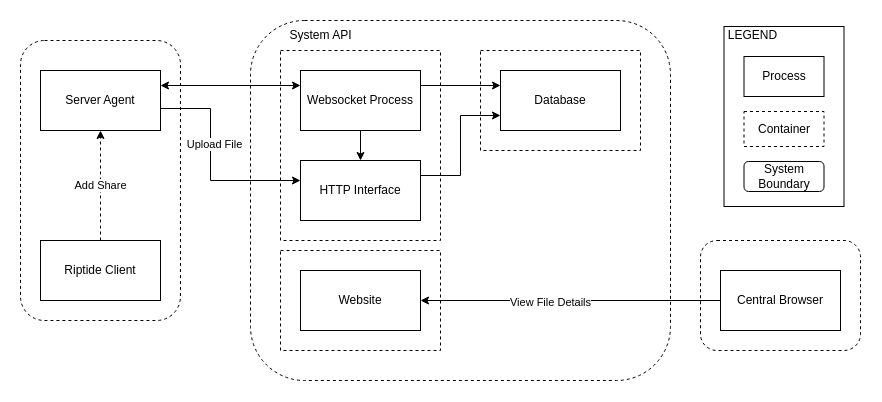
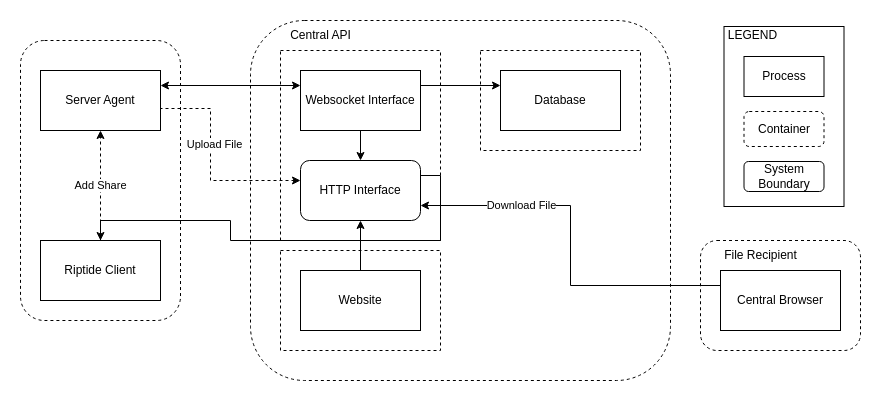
  <mxCell id="0" />
  <mxCell id="1" parent="0" />
  <mxCell id="2" value="" style="rounded=1;whiteSpace=wrap;html=1;dashed=1;glass=0;shadow=0;fillColor=none;" vertex="1" parent="1"><mxGeometry x="700" y="240" width="160" height="110" as="geometry" /></mxCell>
  <mxCell id="3" value="" style="rounded=1;whiteSpace=wrap;html=1;dashed=1;glass=0;shadow=0;fillColor=none;" vertex="1" parent="1"><mxGeometry x="250" y="20" width="420" height="360" as="geometry" /></mxCell>
  <mxCell id="4" value="" style="rounded=1;whiteSpace=wrap;html=1;dashed=1;fillColor=none;" vertex="1" parent="1"><mxGeometry x="20" y="40" width="160" height="280" as="geometry" /></mxCell>
  <mxCell id="5" value="" style="rounded=0;whiteSpace=wrap;html=1;dashed=1;fillColor=none;" vertex="1" parent="1"><mxGeometry x="280" y="250" width="160" height="100" as="geometry" /></mxCell>
  <mxCell id="6" value="" style="rounded=0;whiteSpace=wrap;html=1;dashed=1;fillColor=none;" vertex="1" parent="1"><mxGeometry x="480" y="50" width="160" height="100" as="geometry" /></mxCell>
  <mxCell id="7" value="" style="rounded=0;whiteSpace=wrap;html=1;dashed=1;fillColor=none;" vertex="1" parent="1"><mxGeometry x="280" y="50" width="160" height="190" as="geometry" /></mxCell>
  <mxCell id="8" style="edgeStyle=orthogonalEdgeStyle;rounded=0;orthogonalLoop=1;jettySize=auto;html=1;exitX=1;exitY=0.25;exitDx=0;exitDy=0;entryX=0;entryY=0.25;entryDx=0;entryDy=0;startArrow=classic;startFill=1;" edge="1" parent="1" source="11" target="16"><mxGeometry relative="1" as="geometry" /></mxCell>
- <mxCell id="9" style="edgeStyle=orthogonalEdgeStyle;rounded=0;orthogonalLoop=1;jettySize=auto;html=1;exitX=1;exitY=0.75;exitDx=0;exitDy=0;startArrow=none;startFill=0;" edge="1" parent="1" source="11" target="18"><mxGeometry relative="1" as="geometry"><mxPoint x="150" y="107.49" as="sourcePoint" /><mxPoint x="290" y="182.49" as="targetPoint" /><Array as="points"><mxPoint x="160" y="108" /><mxPoint x="210" y="108" /><mxPoint x="210" y="180" /></Array></mxGeometry></mxCell>
+ <mxCell id="9" style="edgeStyle=orthogonalEdgeStyle;rounded=0;orthogonalLoop=1;jettySize=auto;html=1;exitX=1;exitY=0.75;exitDx=0;exitDy=0;startArrow=none;startFill=0;dashed=1;" edge="1" parent="1" source="11" target="18"><mxGeometry relative="1" as="geometry"><mxPoint x="150" y="107.49" as="sourcePoint" /><mxPoint x="290" y="182.49" as="targetPoint" /><Array as="points"><mxPoint x="160" y="108" /><mxPoint x="210" y="108" /><mxPoint x="210" y="180" /></Array></mxGeometry></mxCell>
  <mxCell id="10" value="Upload File" style="edgeLabel;html=1;align=center;verticalAlign=middle;resizable=0;points=[];" vertex="1" connectable="0" parent="9"><mxGeometry x="0.084" relative="1" as="geometry"><mxPoint x="3" y="-27" as="offset" /></mxGeometry></mxCell>
  <mxCell id="11" value="Server Agent" style="rounded=0;whiteSpace=wrap;html=1;fillColor=none;" vertex="1" parent="1"><mxGeometry y="70" width="120" height="60" as="geometry" x="40" /></mxCell>
  <mxCell id="12" value="Add Share" style="edgeStyle=orthogonalEdgeStyle;rounded=0;orthogonalLoop=1;jettySize=auto;html=1;exitX=0.5;exitY=0;exitDx=0;exitDy=0;entryX=0.5;entryY=1;entryDx=0;entryDy=0;startArrow=none;startFill=0;dashed=1;" edge="1" parent="1" source="13" target="11"><mxGeometry relative="1" as="geometry" /></mxCell>
  <mxCell id="13" value="Riptide Client" style="rounded=0;whiteSpace=wrap;html=1;fillColor=none;" vertex="1" parent="1"><mxGeometry y="240" width="120" height="60" as="geometry" x="40" /></mxCell>
  <mxCell id="14" style="edgeStyle=orthogonalEdgeStyle;rounded=0;orthogonalLoop=1;jettySize=auto;html=1;exitX=0.5;exitY=1;exitDx=0;exitDy=0;entryX=0.5;entryY=0;entryDx=0;entryDy=0;" edge="1" parent="1" source="16" target="18"><mxGeometry relative="1" as="geometry" /></mxCell>
  <mxCell id="15" style="edgeStyle=orthogonalEdgeStyle;rounded=0;orthogonalLoop=1;jettySize=auto;html=1;exitX=1;exitY=0.25;exitDx=0;exitDy=0;entryX=0;entryY=0.25;entryDx=0;entryDy=0;startArrow=none;startFill=0;" edge="1" parent="1" source="16" target="26"><mxGeometry relative="1" as="geometry" /></mxCell>
- <mxCell id="16" value="Websocket Process" style="rounded=0;whiteSpace=wrap;html=1;fillColor=none;" vertex="1" parent="1"><mxGeometry x="300" y="70" width="120" height="60" as="geometry" /></mxCell>
- <mxCell id="17" style="edgeStyle=orthogonalEdgeStyle;rounded=0;orthogonalLoop=1;jettySize=auto;html=1;exitX=1;exitY=0.25;exitDx=0;exitDy=0;entryX=0;entryY=0.75;entryDx=0;entryDy=0;startArrow=none;startFill=0;" edge="1" parent="1" source="18" target="26"><mxGeometry relative="1" as="geometry" /></mxCell>
- <mxCell id="18" value="HTTP Interface" style="rounded=0;whiteSpace=wrap;html=1;fillColor=none;" vertex="1" parent="1"><mxGeometry x="300" y="160" width="120" height="60" as="geometry" /></mxCell>
+ <mxCell id="16" value="Websocket Interface" style="rounded=0;whiteSpace=wrap;html=1;fillColor=none;" vertex="1" parent="1"><mxGeometry x="300" y="70" width="120" height="60" as="geometry" /></mxCell>
+ <mxCell id="17" style="edgeStyle=orthogonalEdgeStyle;rounded=0;orthogonalLoop=1;jettySize=auto;html=1;exitX=1;exitY=0.25;exitDx=0;exitDy=0;startArrow=none;startFill=0;" edge="1" parent="1" source="18" target="13"><mxGeometry relative="1" as="geometry" /></mxCell>
+ <mxCell id="18" value="HTTP Interface" style="whiteSpace=wrap;html=1;fillColor=none;rounded=1;" vertex="1" parent="1"><mxGeometry x="300" y="160" width="120" height="60" as="geometry" /></mxCell>
+ <mxCell id="19" style="edgeStyle=orthogonalEdgeStyle;rounded=0;orthogonalLoop=1;jettySize=auto;html=1;exitX=0.5;exitY=0;exitDx=0;exitDy=0;entryX=0.5;entryY=1;entryDx=0;entryDy=0;startArrow=none;startFill=0;" edge="1" parent="1" source="20" target="18"><mxGeometry relative="1" as="geometry" /></mxCell>
  <mxCell id="20" value="Website" style="rounded=0;whiteSpace=wrap;html=1;fillColor=none;" vertex="1" parent="1"><mxGeometry x="300" y="270" width="120" height="60" as="geometry" /></mxCell>
- <mxCell id="21" style="edgeStyle=orthogonalEdgeStyle;rounded=0;orthogonalLoop=1;jettySize=auto;html=1;exitX=0;exitY=0.5;exitDx=0;exitDy=0;entryX=1;entryY=0.5;entryDx=0;entryDy=0;startArrow=none;startFill=0;" edge="1" parent="1" source="25" target="20"><mxGeometry relative="1" as="geometry" /></mxCell>
- <mxCell id="22" value="View File Details" style="edgeLabel;html=1;align=center;verticalAlign=middle;resizable=0;points=[];" vertex="1" connectable="0" parent="21"><mxGeometry x="0.138" y="1" relative="1" as="geometry"><mxPoint as="offset" /></mxGeometry></mxCell>
+ <mxCell id="23" style="edgeStyle=orthogonalEdgeStyle;rounded=0;orthogonalLoop=1;jettySize=auto;html=1;exitX=0;exitY=0.25;exitDx=0;exitDy=0;entryX=1;entryY=0.75;entryDx=0;entryDy=0;startArrow=none;startFill=0;" edge="1" parent="1" source="25" target="18"><mxGeometry relative="1" as="geometry" /></mxCell>
+ <mxCell id="24" value="Download File" style="edgeLabel;html=1;align=center;verticalAlign=middle;resizable=0;points=[];" vertex="1" connectable="0" parent="23"><mxGeometry x="0.331" y="-1" relative="1" as="geometry"><mxPoint x="-27" as="offset" /></mxGeometry></mxCell>
  <mxCell id="25" value="Central Browser" style="rounded=0;whiteSpace=wrap;html=1;fillColor=none;" vertex="1" parent="1"><mxGeometry x="720" y="270" width="120" height="60" as="geometry" /></mxCell>
  <mxCell id="26" value="Database" style="rounded=0;whiteSpace=wrap;html=1;fillColor=none;" vertex="1" parent="1"><mxGeometry x="500" y="70" width="120" height="60" as="geometry" /></mxCell>
- <mxCell id="27" value="System API" style="text;html=1;align=center;verticalAlign=middle;resizable=0;points=[];autosize=1;strokeColor=none;fillColor=none;" vertex="1" parent="1"><mxGeometry x="280" y="20" width="80" height="30" as="geometry" /></mxCell>
+ <mxCell id="27" value="Central API" style="text;html=1;align=center;verticalAlign=middle;resizable=0;points=[];autosize=1;strokeColor=none;fillColor=none;" vertex="1" parent="1"><mxGeometry x="280" y="20" width="80" height="30" as="geometry" /></mxCell>
+ <mxCell id="28" value="File Recipient" style="text;html=1;align=center;verticalAlign=middle;resizable=0;points=[];autosize=1;strokeColor=none;fillColor=none;" vertex="1" parent="1"><mxGeometry x="710" y="240" width="100" height="30" as="geometry" /></mxCell>
  <mxCell id="29" value="" style="rounded=0;whiteSpace=wrap;html=1;shadow=0;glass=0;fillColor=none;" vertex="1" parent="1"><mxGeometry x="723.5" y="26" width="120" height="180" as="geometry" /></mxCell>
  <mxCell id="30" value="LEGEND" style="text;html=1;align=center;verticalAlign=middle;resizable=0;points=[];autosize=1;strokeColor=none;fillColor=none;" vertex="1" parent="1"><mxGeometry x="716.5" y="20" width="70" height="30" as="geometry" /></mxCell>
  <mxCell id="31" value="Process" style="rounded=0;whiteSpace=wrap;html=1;fillColor=none;" vertex="1" parent="1"><mxGeometry x="743.5" y="56" width="80" height="40" as="geometry" /></mxCell>
- <mxCell id="32" value="Container" style="rounded=0;whiteSpace=wrap;html=1;dashed=1;fillColor=none;" vertex="1" parent="1"><mxGeometry x="743.5" y="111" width="80" height="35" as="geometry" /></mxCell>
+ <mxCell id="32" value="Container" style="whiteSpace=wrap;html=1;dashed=1;fillColor=none;rounded=1;" vertex="1" parent="1"><mxGeometry x="743.5" y="111" width="80" height="35" as="geometry" /></mxCell>
  <mxCell id="33" value="System Boundary" style="rounded=1;whiteSpace=wrap;html=1;dashed=0;glass=0;shadow=0;fillColor=none;" vertex="1" parent="1"><mxGeometry x="743.5" y="161" width="80" height="30" as="geometry" /></mxCell>
